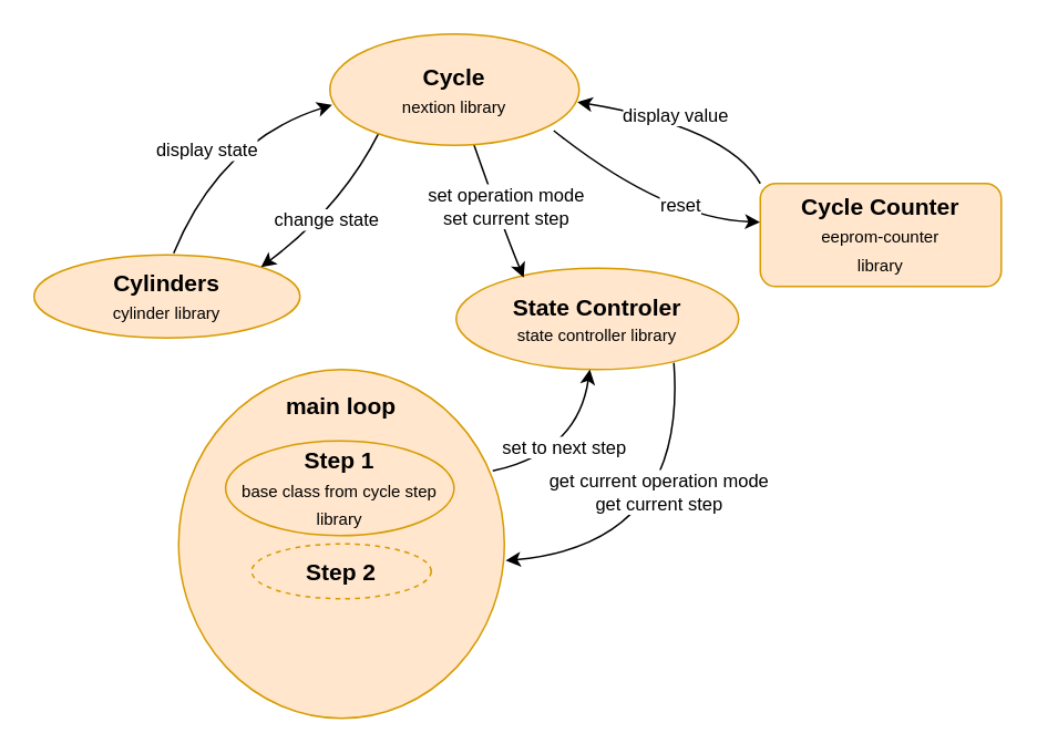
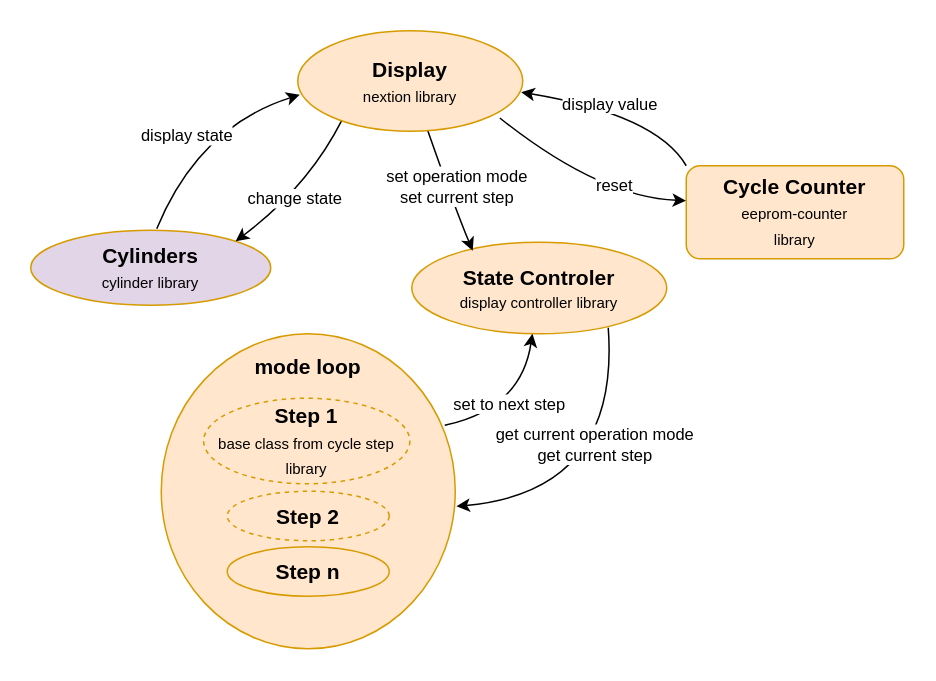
  <mxCell id="0" />
  <mxCell id="1" parent="0" />
- <mxCell id="2" value="Cylinders&lt;br style=&quot;font-size: 12px&quot;&gt;&lt;font size=&quot;1&quot;&gt;&lt;span style=&quot;font-weight: 400&quot;&gt;cylinder library&lt;/span&gt;&lt;/font&gt;" style="ellipse;whiteSpace=wrap;html=1;fontSize=14;fillColor=#ffe6cc;strokeColor=#d79b00;fontStyle=1" parent="1" vertex="1"><mxGeometry x="20" y="153" width="160" height="50" as="geometry" /></mxCell>
+ <mxCell id="2" value="Cylinders&lt;br style=&quot;font-size: 12px&quot;&gt;&lt;font size=&quot;1&quot;&gt;&lt;span style=&quot;font-weight: 400&quot;&gt;cylinder library&lt;/span&gt;&lt;/font&gt;" style="ellipse;whiteSpace=wrap;html=1;fontSize=14;fillColor=#e1d5e7;strokeColor=#d79b00;fontStyle=1;" parent="1" vertex="1"><mxGeometry x="20" y="153" width="160" height="50" as="geometry" /></mxCell>
  <mxCell id="3" value="Cycle Counter&lt;br style=&quot;font-size: 12px&quot;&gt;&lt;font size=&quot;1&quot;&gt;&lt;span style=&quot;font-weight: normal&quot;&gt;eeprom-counter&lt;br&gt;library&lt;br&gt;&lt;/span&gt;&lt;/font&gt;" style="whiteSpace=wrap;html=1;fontSize=14;fillColor=#ffe6cc;strokeColor=#d79b00;fontStyle=1;rounded=1;" parent="1" vertex="1"><mxGeometry x="457" y="110" width="145" height="62" as="geometry" /></mxCell>
- <mxCell id="4" value="&lt;div&gt;State Controler&lt;/div&gt;&lt;div style=&quot;font-size: 12px&quot;&gt;&lt;span style=&quot;font-size: 10px ; font-weight: normal&quot;&gt;state controller library&lt;/span&gt;&lt;br&gt;&lt;/div&gt;" style="ellipse;whiteSpace=wrap;html=1;fontSize=14;fillColor=#ffe6cc;strokeColor=#d79b00;fontStyle=1" parent="1" vertex="1"><mxGeometry x="274" y="161" width="170" height="61" as="geometry" /></mxCell>
+ <mxCell id="4" value="&lt;div&gt;State Controler&lt;/div&gt;&lt;div style=&quot;font-size: 12px&quot;&gt;&lt;span style=&quot;font-size: 10px ; font-weight: normal&quot;&gt;display controller library&lt;/span&gt;&lt;br&gt;&lt;/div&gt;" style="ellipse;whiteSpace=wrap;html=1;fontSize=14;fillColor=#ffe6cc;strokeColor=#d79b00;fontStyle=1" parent="1" vertex="1"><mxGeometry x="274" y="161" width="170" height="61" as="geometry" /></mxCell>
  <mxCell id="5" value="reset" style="edgeStyle=none;curved=1;orthogonalLoop=1;jettySize=auto;html=1;exitX=0.898;exitY=0.868;exitDx=0;exitDy=0;entryX=-0.001;entryY=0.376;entryDx=0;entryDy=0;entryPerimeter=0;exitPerimeter=0;" parent="1" source="12" target="3" edge="1"><mxGeometry x="0.322" y="8" relative="1" as="geometry"><Array as="points"><mxPoint x="399" y="131" /></Array><mxPoint as="offset" /></mxGeometry></mxCell>
  <mxCell id="6" style="edgeStyle=none;curved=1;orthogonalLoop=1;jettySize=auto;html=1;entryX=0.239;entryY=0.094;entryDx=0;entryDy=0;entryPerimeter=0;" parent="1" source="12" target="4" edge="1"><mxGeometry relative="1" as="geometry"><Array as="points"><mxPoint x="302" y="136" /></Array><mxPoint x="398" y="15" as="targetPoint" /></mxGeometry></mxCell>
  <mxCell id="7" value="set operation mode&lt;br&gt;set current step" style="edgeLabel;html=1;align=center;verticalAlign=middle;resizable=0;points=[];" parent="6" vertex="1" connectable="0"><mxGeometry x="0.07" y="10" relative="1" as="geometry"><mxPoint x="-5.7" y="-3.18" as="offset" /></mxGeometry></mxCell>
  <mxCell id="8" value="display value" style="edgeStyle=none;curved=1;orthogonalLoop=1;jettySize=auto;html=1;exitX=0;exitY=0;exitDx=0;exitDy=0;entryX=0.993;entryY=0.612;entryDx=0;entryDy=0;entryPerimeter=0;" parent="1" source="3" target="12" edge="1"><mxGeometry x="0.091" y="-2" relative="1" as="geometry"><Array as="points"><mxPoint x="437" y="76" /></Array><mxPoint as="offset" /></mxGeometry></mxCell>
  <mxCell id="9" value="get current operation mode&lt;br&gt;get current step" style="endArrow=classic;html=1;curved=1;entryX=1.004;entryY=0.548;entryDx=0;entryDy=0;entryPerimeter=0;" parent="1" target="13" edge="1"><mxGeometry x="-0.3" y="-15" width="50" height="50" relative="1" as="geometry"><mxPoint x="405" y="218" as="sourcePoint" /><mxPoint x="411" y="216" as="targetPoint" /><Array as="points"><mxPoint x="413" y="327" /></Array><mxPoint as="offset" /></mxGeometry></mxCell>
  <mxCell id="10" value="display state" style="edgeStyle=none;curved=1;orthogonalLoop=1;jettySize=auto;html=1;entryX=0.009;entryY=0.637;entryDx=0;entryDy=0;entryPerimeter=0;" parent="1" target="12" edge="1"><mxGeometry x="-0.099" y="5" relative="1" as="geometry"><Array as="points"><mxPoint x="132" y="84" /></Array><mxPoint as="offset" /><mxPoint x="104" y="152" as="sourcePoint" /></mxGeometry></mxCell>
  <mxCell id="11" value="change state" style="endArrow=classic;html=1;strokeColor=#000000;exitX=0.197;exitY=0.887;exitDx=0;exitDy=0;curved=1;exitPerimeter=0;entryX=1;entryY=0;entryDx=0;entryDy=0;" parent="1" source="12" target="2" edge="1"><mxGeometry x="-0.093" y="-11" width="50" height="50" relative="1" as="geometry"><mxPoint x="371" y="-270" as="sourcePoint" /><mxPoint x="165" y="154" as="targetPoint" /><Array as="points"><mxPoint x="205" y="124" /></Array><mxPoint x="-2" y="17" as="offset" /></mxGeometry></mxCell>
- <mxCell id="12" value="Cycle&lt;br&gt;&lt;font style=&quot;font-size: 10px ; font-weight: normal&quot;&gt;nextion library&lt;/font&gt;" style="ellipse;whiteSpace=wrap;html=1;fontSize=14;fillColor=#ffe6cc;strokeColor=#d79b00;fontStyle=1" parent="1" vertex="1"><mxGeometry x="198" y="20" width="150" height="67" as="geometry" /></mxCell>
- <mxCell id="13" value="main loop" style="ellipse;whiteSpace=wrap;html=1;fontSize=14;fillColor=#ffe6cc;strokeColor=#d79b00;fontStyle=1;labelPosition=center;verticalLabelPosition=middle;align=center;verticalAlign=top;horizontal=1;spacingTop=7;spacingBottom=11;" parent="1" vertex="1"><mxGeometry x="107" y="222" width="196" height="210" as="geometry" /></mxCell>
- <mxCell id="14" value="Step 1&lt;br style=&quot;font-size: 12px&quot;&gt;&lt;font size=&quot;1&quot;&gt;&lt;span style=&quot;font-weight: 400&quot;&gt;base class from cycle step library&lt;/span&gt;&lt;/font&gt;" style="ellipse;whiteSpace=wrap;html=1;fontSize=14;fillColor=#ffe6cc;strokeColor=#d79b00;fontStyle=1;spacing=1;" parent="1" vertex="1"><mxGeometry x="135.25" y="265" width="137.5" height="57" as="geometry" /></mxCell>
+ <mxCell id="12" value="Display&lt;br&gt;&lt;font style=&quot;font-size: 10px ; font-weight: normal&quot;&gt;nextion library&lt;/font&gt;" style="ellipse;whiteSpace=wrap;html=1;fontSize=14;fillColor=#ffe6cc;strokeColor=#d79b00;fontStyle=1" parent="1" vertex="1"><mxGeometry x="198" y="20" width="150" height="67" as="geometry" /></mxCell>
+ <mxCell id="13" value="mode loop" style="ellipse;whiteSpace=wrap;html=1;fontSize=14;fillColor=#ffe6cc;strokeColor=#d79b00;fontStyle=1;labelPosition=center;verticalLabelPosition=middle;align=center;verticalAlign=top;horizontal=1;spacingTop=7;spacingBottom=11;" parent="1" vertex="1"><mxGeometry x="107" y="222" width="196" height="210" as="geometry" /></mxCell>
+ <mxCell id="14" value="Step 1&lt;br style=&quot;font-size: 12px&quot;&gt;&lt;font size=&quot;1&quot;&gt;&lt;span style=&quot;font-weight: 400&quot;&gt;base class from cycle step library&lt;/span&gt;&lt;/font&gt;" style="ellipse;whiteSpace=wrap;html=1;fontSize=14;fillColor=#ffe6cc;strokeColor=#d79b00;fontStyle=1;spacing=1;dashed=1;" parent="1" vertex="1"><mxGeometry x="135.25" y="265" width="137.5" height="57" as="geometry" /></mxCell>
  <mxCell id="15" value="Step 2" style="ellipse;whiteSpace=wrap;html=1;fontSize=14;fillColor=#ffe6cc;strokeColor=#d79b00;fontStyle=1;spacing=1;dashed=1;" parent="1" vertex="1"><mxGeometry x="151" y="327" width="108" height="33" as="geometry" /></mxCell>
+ <mxCell id="16" value="Step n" style="ellipse;whiteSpace=wrap;html=1;fontSize=14;fillColor=#ffe6cc;strokeColor=#d79b00;fontStyle=1;spacing=1;" parent="1" vertex="1"><mxGeometry x="151" y="364" width="108" height="33" as="geometry" /></mxCell>
  <mxCell id="17" style="edgeStyle=none;curved=1;orthogonalLoop=1;jettySize=auto;html=1;" parent="1" target="4" edge="1"><mxGeometry relative="1" as="geometry"><Array as="points"><mxPoint x="347" y="272" /></Array><mxPoint x="331" y="231" as="targetPoint" /><mxPoint x="296" y="283" as="sourcePoint" /></mxGeometry></mxCell>
  <mxCell id="18" value="set to next step" style="edgeLabel;html=1;align=center;verticalAlign=middle;resizable=0;points=[];" parent="17" vertex="1" connectable="0"><mxGeometry x="0.07" y="10" relative="1" as="geometry"><mxPoint x="0.75" y="1.02" as="offset" /></mxGeometry></mxCell>
